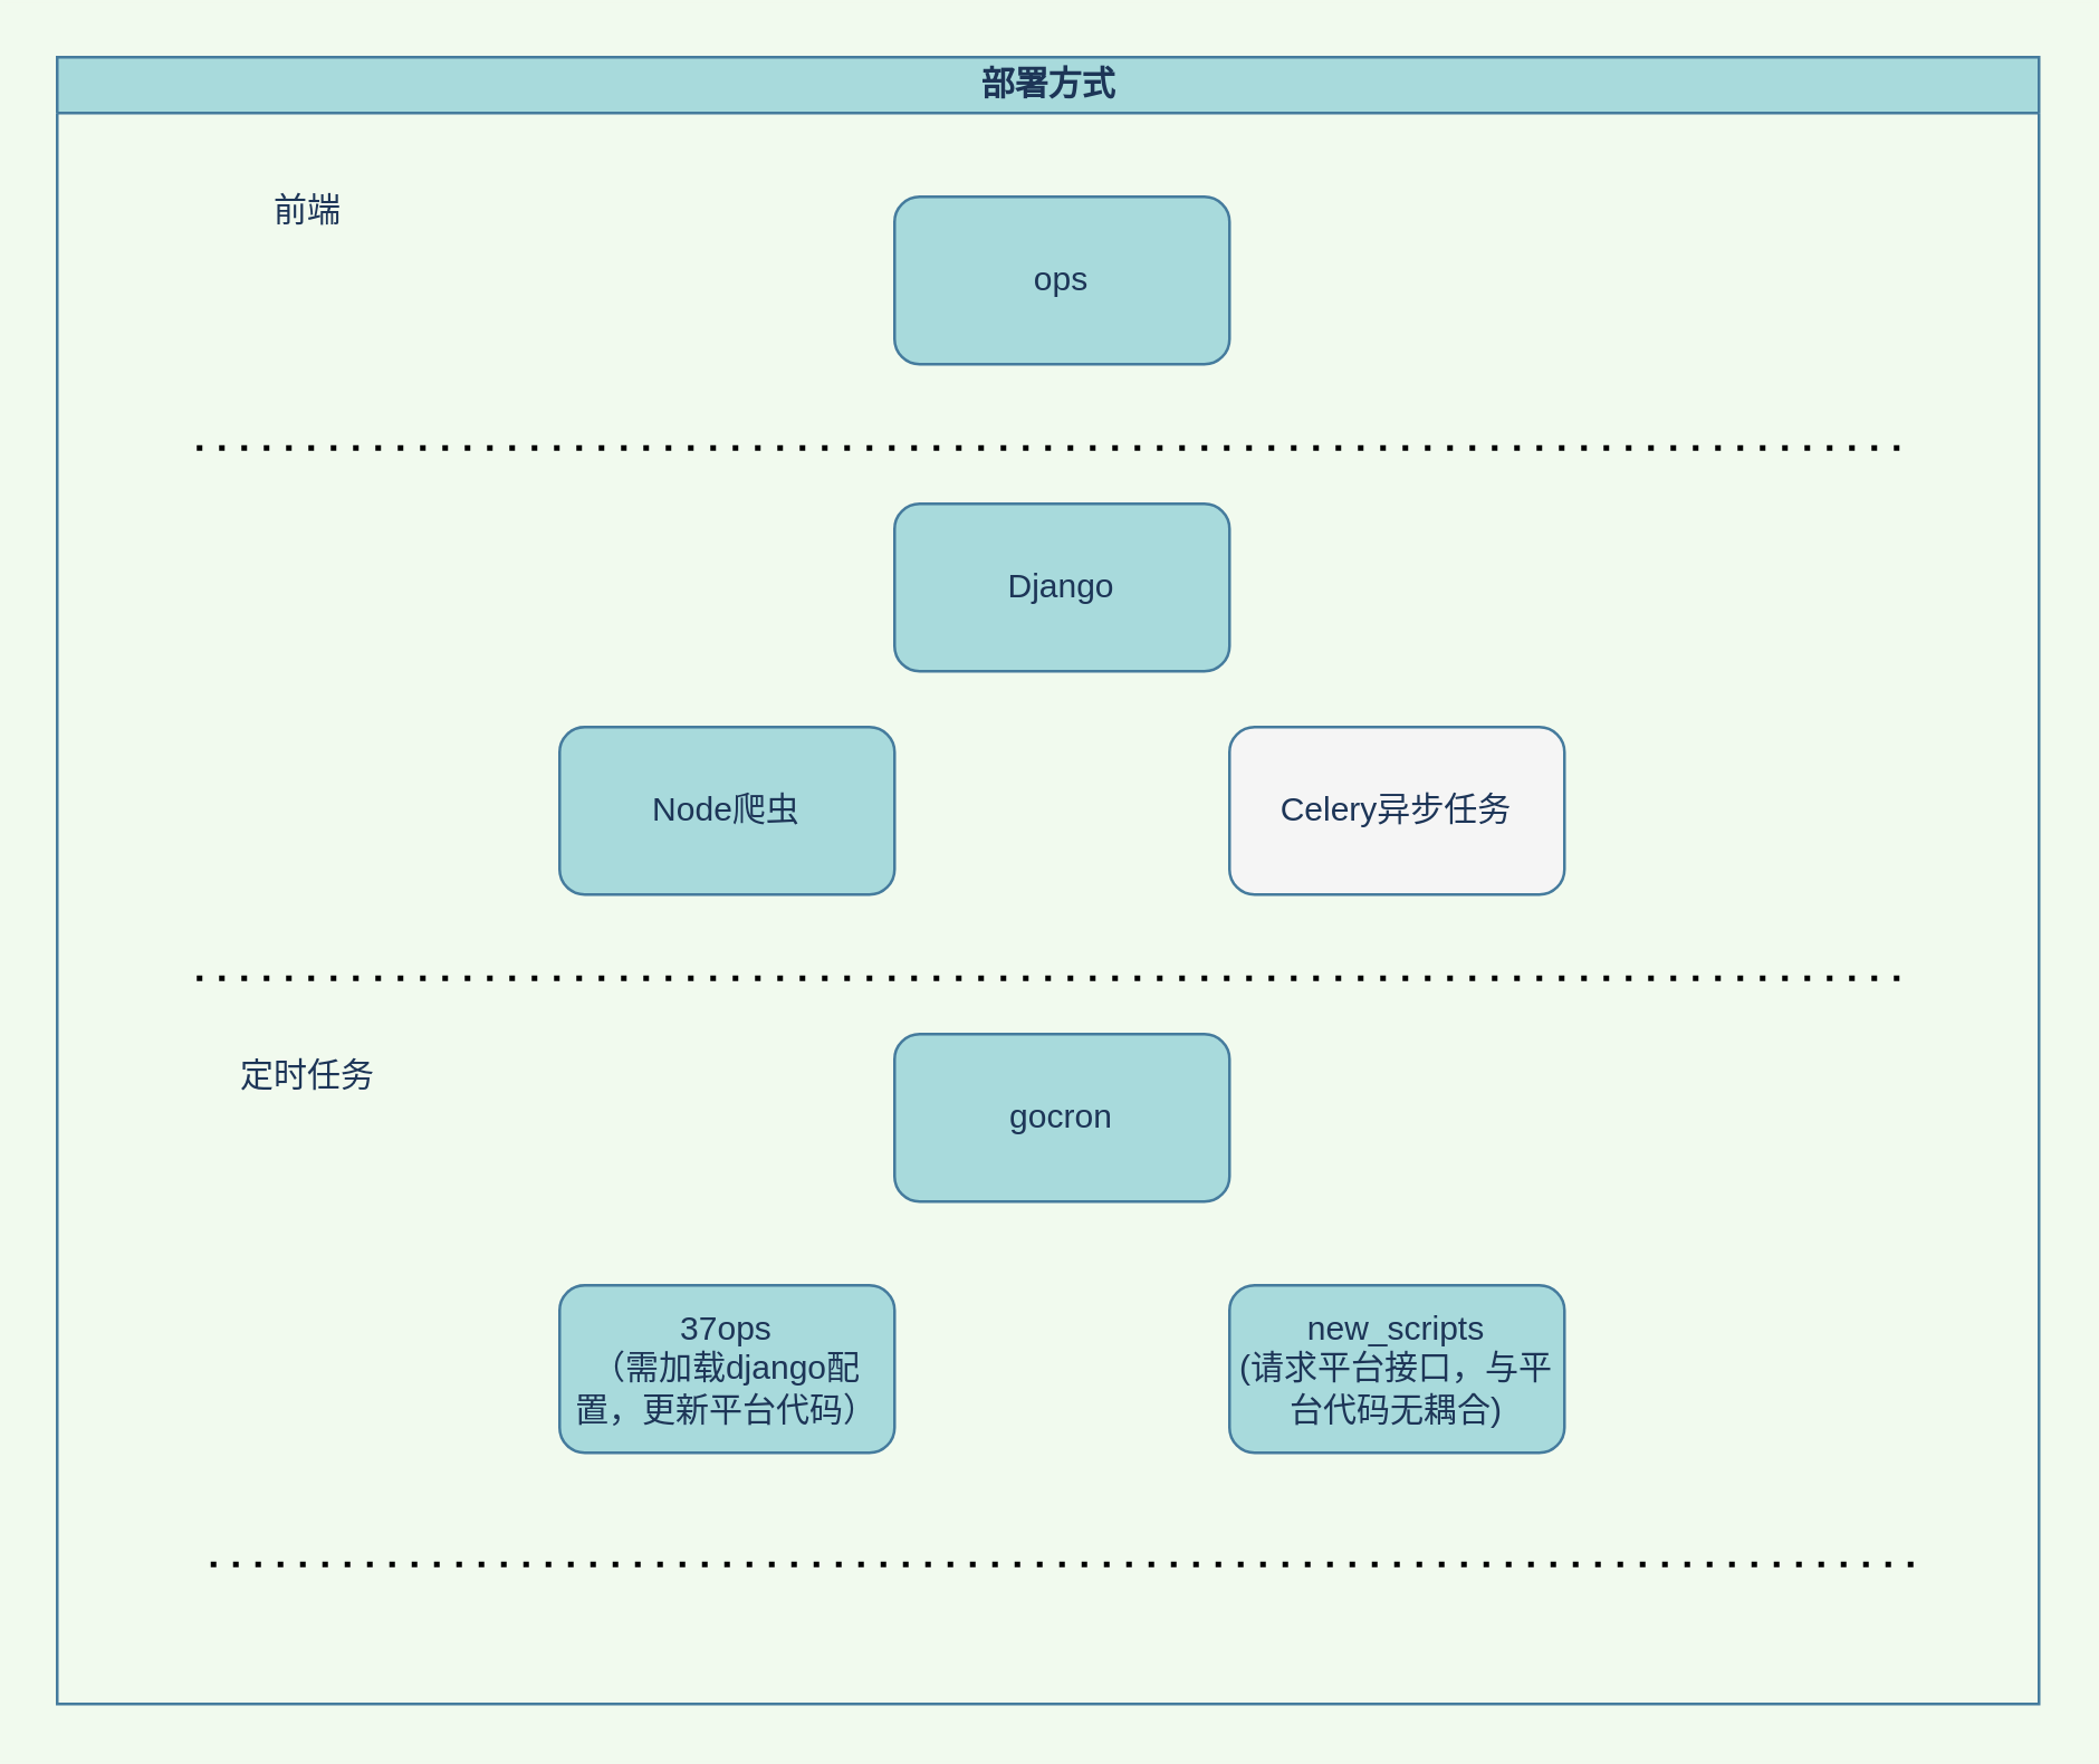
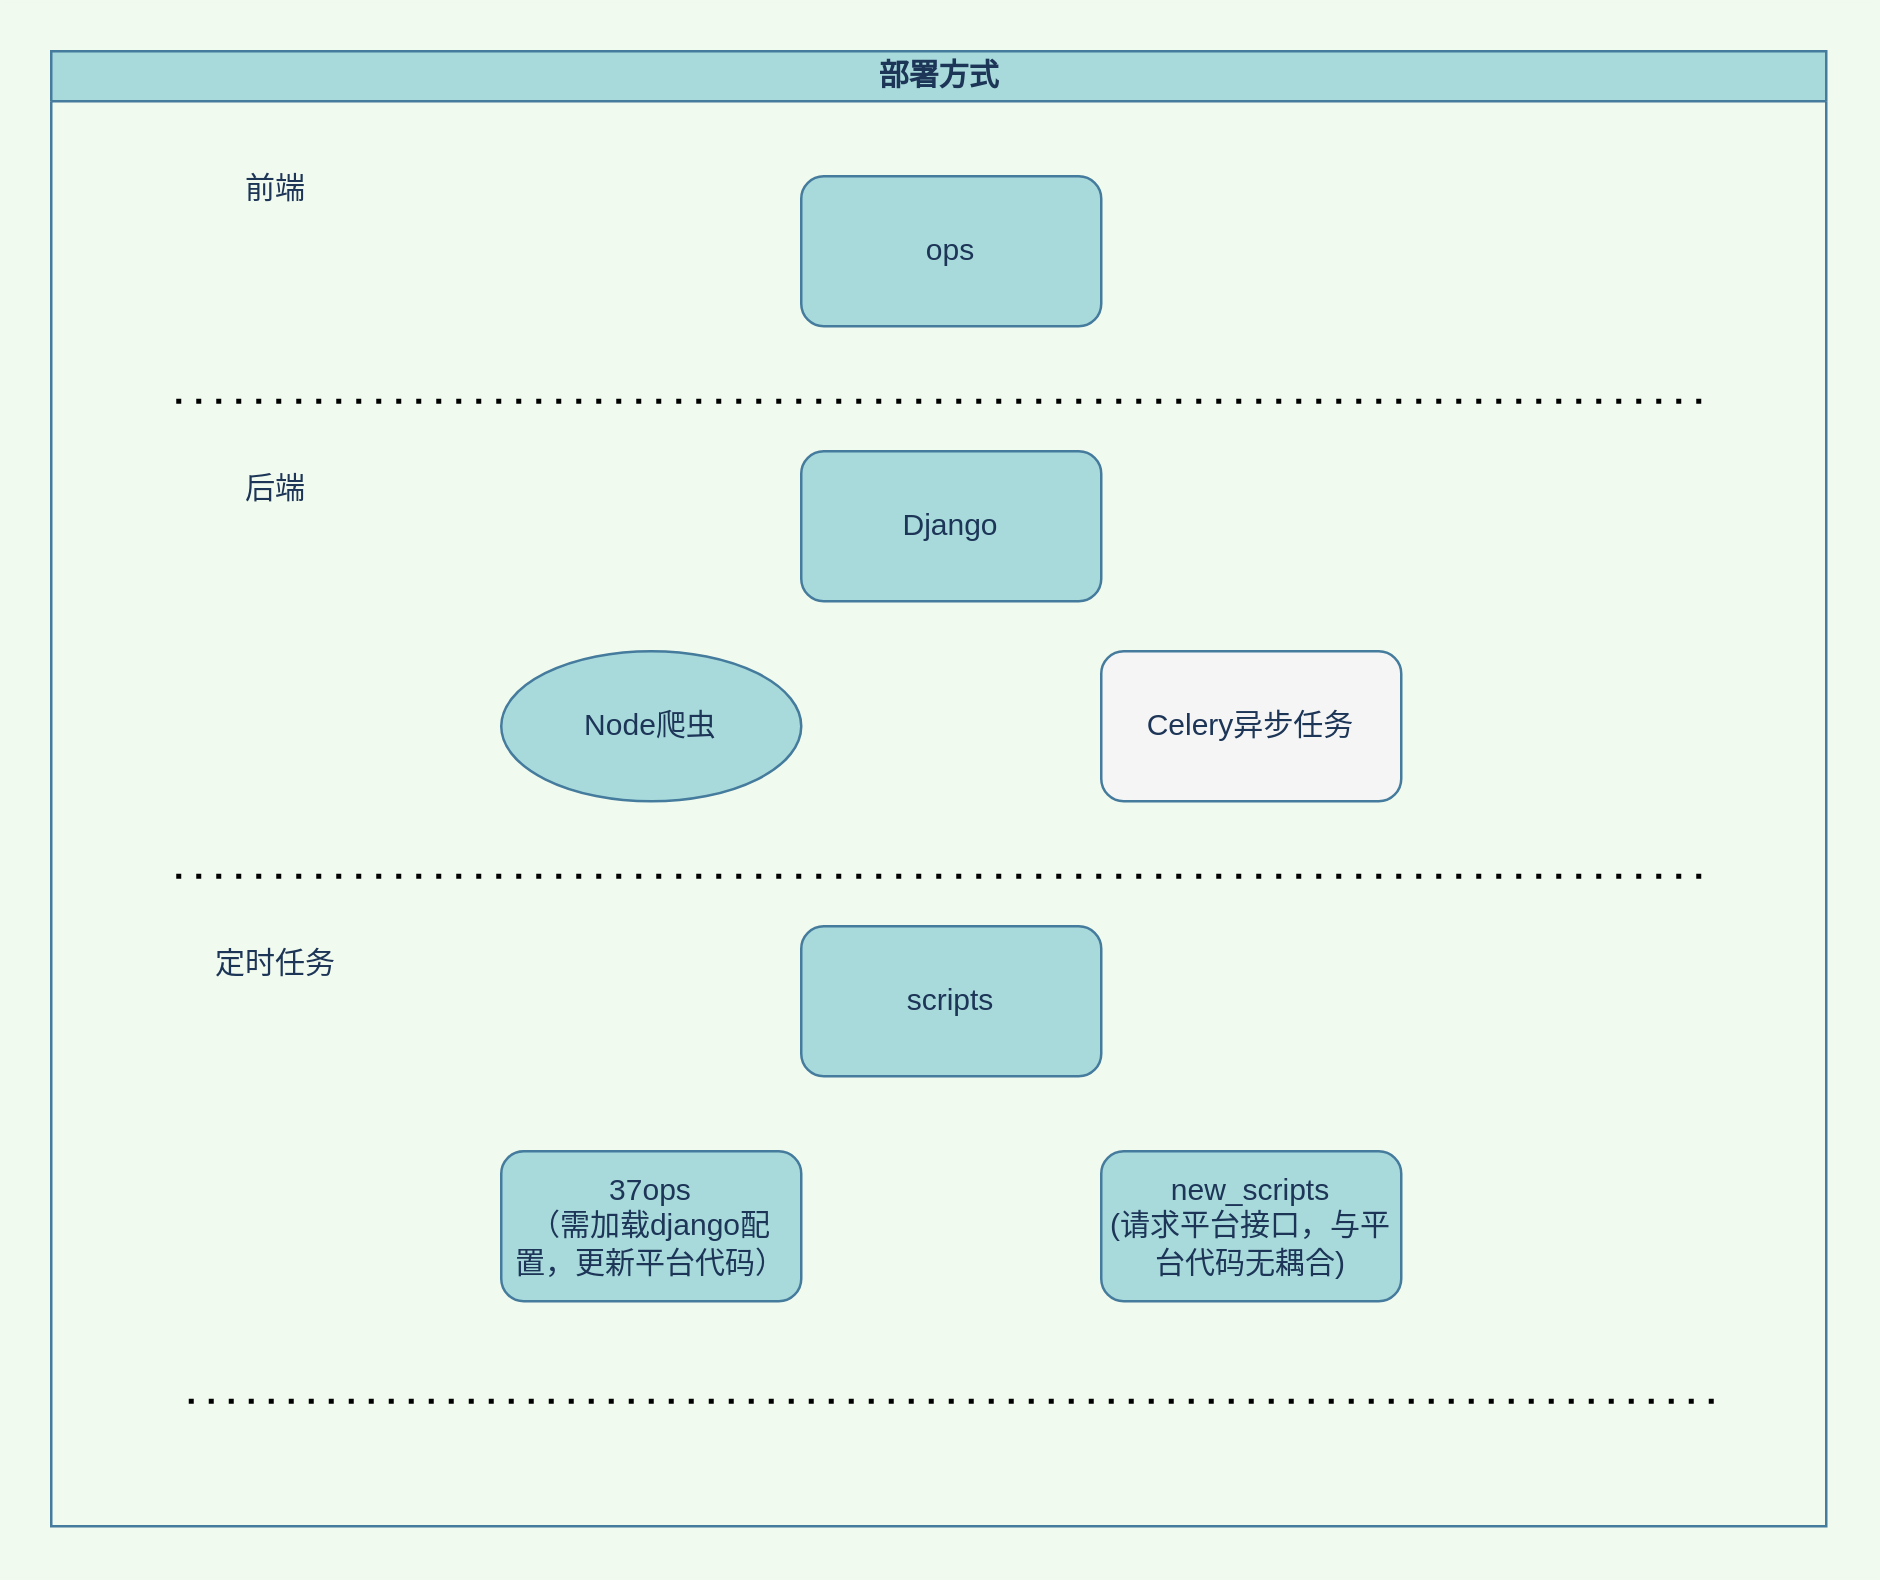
  <mxCell id="0" />
  <mxCell id="1" parent="0" />
  <mxCell id="2" value="部署方式" style="swimlane;html=1;startSize=20;horizontal=1;containerType=tree;glass=0;fillColor=#A8DADC;strokeColor=#457B9D;fontColor=#1D3557;" parent="1" vertex="1"><mxGeometry x="20" y="20" width="710" height="590" as="geometry" /></mxCell>
  <mxCell id="3" value="" style="endArrow=none;dashed=1;html=1;dashPattern=1 3;strokeWidth=2;rounded=1;sketch=0;fontColor=#1D3557;fillColor=#A8DADC;curved=0;" edge="1" parent="2"><mxGeometry width="50" height="50" relative="1" as="geometry"><mxPoint x="50" y="330" as="sourcePoint" /><mxPoint x="660" y="330" as="targetPoint" /></mxGeometry></mxCell>
  <mxCell id="4" value="" style="endArrow=none;dashed=1;html=1;dashPattern=1 3;strokeWidth=2;rounded=1;sketch=0;fontColor=#1D3557;fillColor=#A8DADC;curved=0;" edge="1" parent="2"><mxGeometry width="50" height="50" relative="1" as="geometry"><mxPoint x="55" y="540" as="sourcePoint" /><mxPoint x="665" y="540" as="targetPoint" /></mxGeometry></mxCell>
  <mxCell id="5" value="前端" style="text;html=1;strokeColor=none;fillColor=none;align=center;verticalAlign=middle;whiteSpace=wrap;rounded=0;sketch=0;fontColor=#1D3557;" vertex="1" parent="2"><mxGeometry x="60" y="40" width="60" height="30" as="geometry" /></mxCell>
+ <mxCell id="6" value="后端" style="text;html=1;strokeColor=none;fillColor=none;align=center;verticalAlign=middle;whiteSpace=wrap;rounded=0;sketch=0;fontColor=#1D3557;" vertex="1" parent="2"><mxGeometry x="60" y="160" width="60" height="30" as="geometry" /></mxCell>
  <mxCell id="7" value="定时任务" style="text;html=1;strokeColor=none;fillColor=none;align=center;verticalAlign=middle;whiteSpace=wrap;rounded=0;sketch=0;fontColor=#1D3557;" vertex="1" parent="2"><mxGeometry x="60" y="350" width="60" height="30" as="geometry" /></mxCell>
- <mxCell id="8" value="gocron" style="rounded=1;whiteSpace=wrap;html=1;sketch=0;fontColor=#1D3557;strokeColor=#457B9D;fillColor=#A8DADC;" vertex="1" parent="2"><mxGeometry x="300" y="350" width="120" height="60" as="geometry" /></mxCell>
+ <mxCell id="8" value="scripts" style="rounded=1;whiteSpace=wrap;html=1;sketch=0;fontColor=#1D3557;strokeColor=#457B9D;fillColor=#A8DADC;" vertex="1" parent="2"><mxGeometry x="300" y="350" width="120" height="60" as="geometry" /></mxCell>
  <mxCell id="9" value="ops" style="rounded=1;whiteSpace=wrap;html=1;sketch=0;fontColor=#1D3557;strokeColor=#457B9D;fillColor=#A8DADC;" vertex="1" parent="2"><mxGeometry x="300" y="50" width="120" height="60" as="geometry" /></mxCell>
  <mxCell id="10" value="Django" style="rounded=1;whiteSpace=wrap;html=1;sketch=0;fontColor=#1D3557;strokeColor=#457B9D;fillColor=#A8DADC;" vertex="1" parent="2"><mxGeometry x="300" y="160" width="120" height="60" as="geometry" /></mxCell>
- <mxCell id="11" value="Node爬虫" style="rounded=1;whiteSpace=wrap;html=1;sketch=0;fontColor=#1D3557;strokeColor=#457B9D;fillColor=#A8DADC;" vertex="1" parent="2"><mxGeometry x="180" y="240" width="120" height="60" as="geometry" /></mxCell>
+ <mxCell id="11" value="Node爬虫" style="ellipse;whiteSpace=wrap;html=1;sketch=0;fontColor=#1D3557;strokeColor=#457B9D;fillColor=#A8DADC;" vertex="1" parent="2"><mxGeometry x="180" y="240" width="120" height="60" as="geometry" /></mxCell>
  <mxCell id="12" value="Celery异步任务" style="rounded=1;whiteSpace=wrap;html=1;sketch=0;fontColor=#1D3557;strokeColor=#457B9D;fillColor=#f5f5f5;" vertex="1" parent="2"><mxGeometry x="420" y="240" width="120" height="60" as="geometry" /></mxCell>
  <mxCell id="13" value="37ops&lt;br&gt;（需加载django配置，更新平台代码）" style="rounded=1;whiteSpace=wrap;html=1;sketch=0;fontColor=#1D3557;strokeColor=#457B9D;fillColor=#A8DADC;" vertex="1" parent="2"><mxGeometry x="180" y="440" width="120" height="60" as="geometry" /></mxCell>
  <mxCell id="14" value="new_scripts&lt;br&gt;(请求平台接口，与平台代码无耦合)" style="rounded=1;whiteSpace=wrap;html=1;sketch=0;fontColor=#1D3557;strokeColor=#457B9D;fillColor=#A8DADC;" vertex="1" parent="2"><mxGeometry x="420" y="440" width="120" height="60" as="geometry" /></mxCell>
  <mxCell id="15" value="" style="endArrow=none;dashed=1;html=1;dashPattern=1 3;strokeWidth=2;rounded=1;sketch=0;fontColor=#1D3557;fillColor=#A8DADC;curved=0;" edge="1" parent="1"><mxGeometry width="50" height="50" relative="1" as="geometry"><mxPoint x="70" y="160" as="sourcePoint" /><mxPoint x="680" y="160" as="targetPoint" /></mxGeometry></mxCell>
